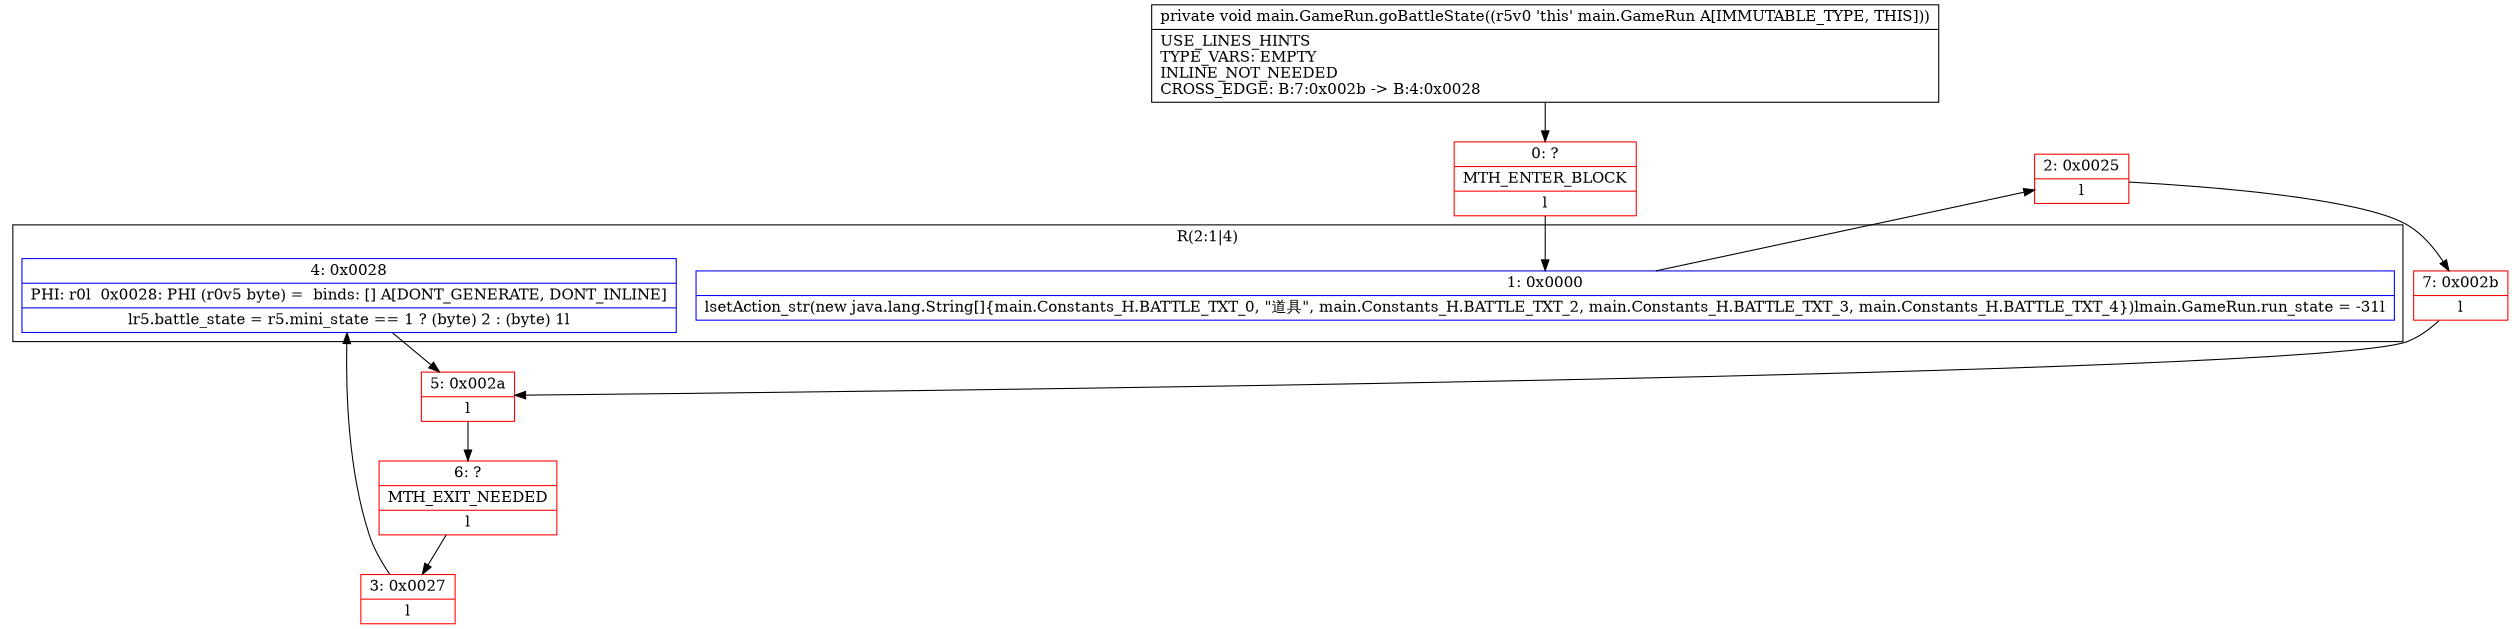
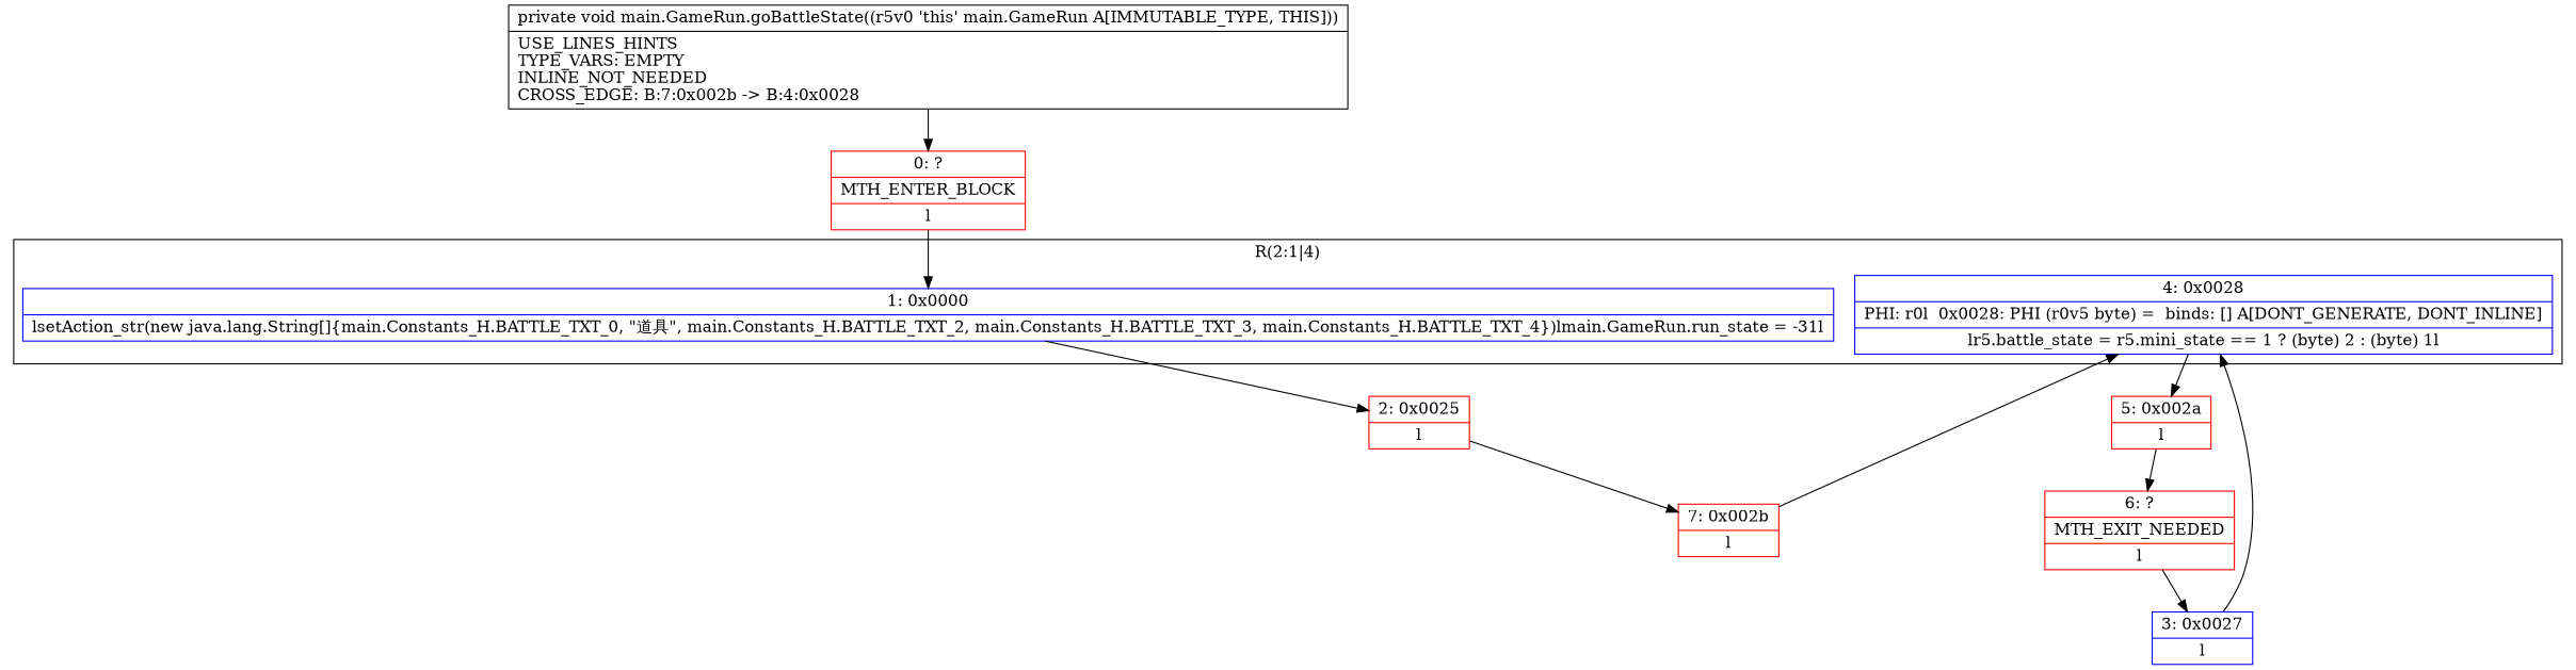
  digraph {
    node [color=red shape=record]
    n1 [color=blue label="{1\:\ 0x0000|lsetAction_str(new java.lang.String[]\{main.Constants_H.BATTLE_TXT_0, \"道具\", main.Constants_H.BATTLE_TXT_2, main.Constants_H.BATTLE_TXT_3, main.Constants_H.BATTLE_TXT_4\})lmain.GameRun.run_state = \-31l}"]
    n2 [color=blue label="{4\:\ 0x0028|PHI: r0l  0x0028: PHI (r0v5 byte) =  binds: [] A[DONT_GENERATE, DONT_INLINE]\l|lr5.battle_state = r5.mini_state == 1 ? (byte) 2 : (byte) 1l}"]
    n3 [label="{2\:\ 0x0025|l}"]
    n4 [label="{5\:\ 0x002a|l}"]
    n5 [label="{7\:\ 0x002b|l}"]
    n6 [label="{6\:\ ?|MTH_EXIT_NEEDED\l|l}"]
    n7 [label="{0\:\ ?|MTH_ENTER_BLOCK\l|l}"]
-   n8 [label="{3\:\ 0x0027|l}"]
+   n8 [color=blue label="{3\:\ 0x0027|l}"]
    n9 [label="{private void main.GameRun.goBattleState((r5v0 'this' main.GameRun A[IMMUTABLE_TYPE, THIS]))  | USE_LINES_HINTS\lTYPE_VARS: EMPTY\lINLINE_NOT_NEEDED\lCROSS_EDGE: B:7:0x002b \-\> B:4:0x0028\l}" color=""]
    subgraph cluster_1 {
      label="R(2:1|4)"
      n1
      n2
    }
    n1 -> n3
    n2 -> n4
    n3 -> n5
    n4 -> n6
-   n5 -> n4
+   n5 -> n2
    n6 -> n8
    n7 -> n1
    n8 -> n2
    n9 -> n7
  }
